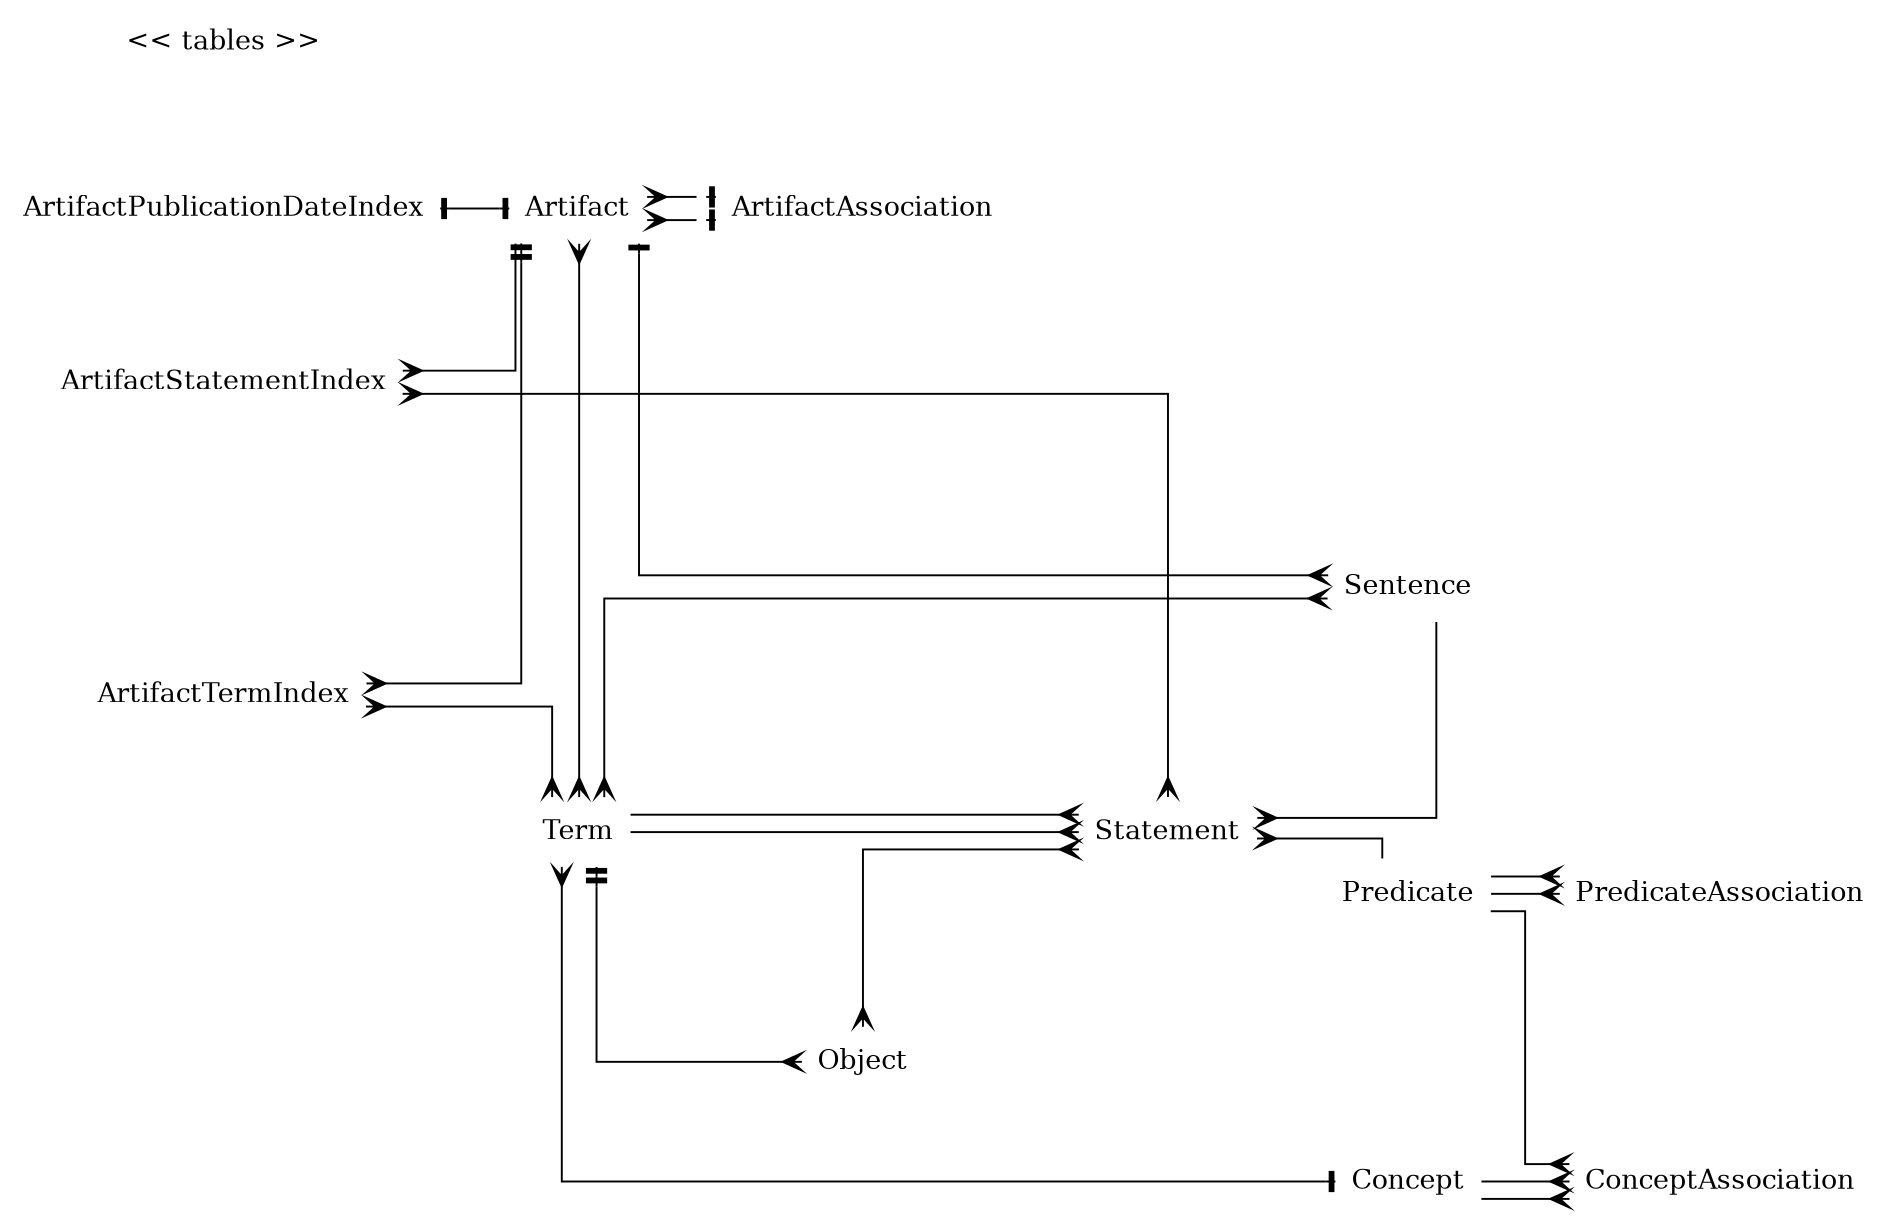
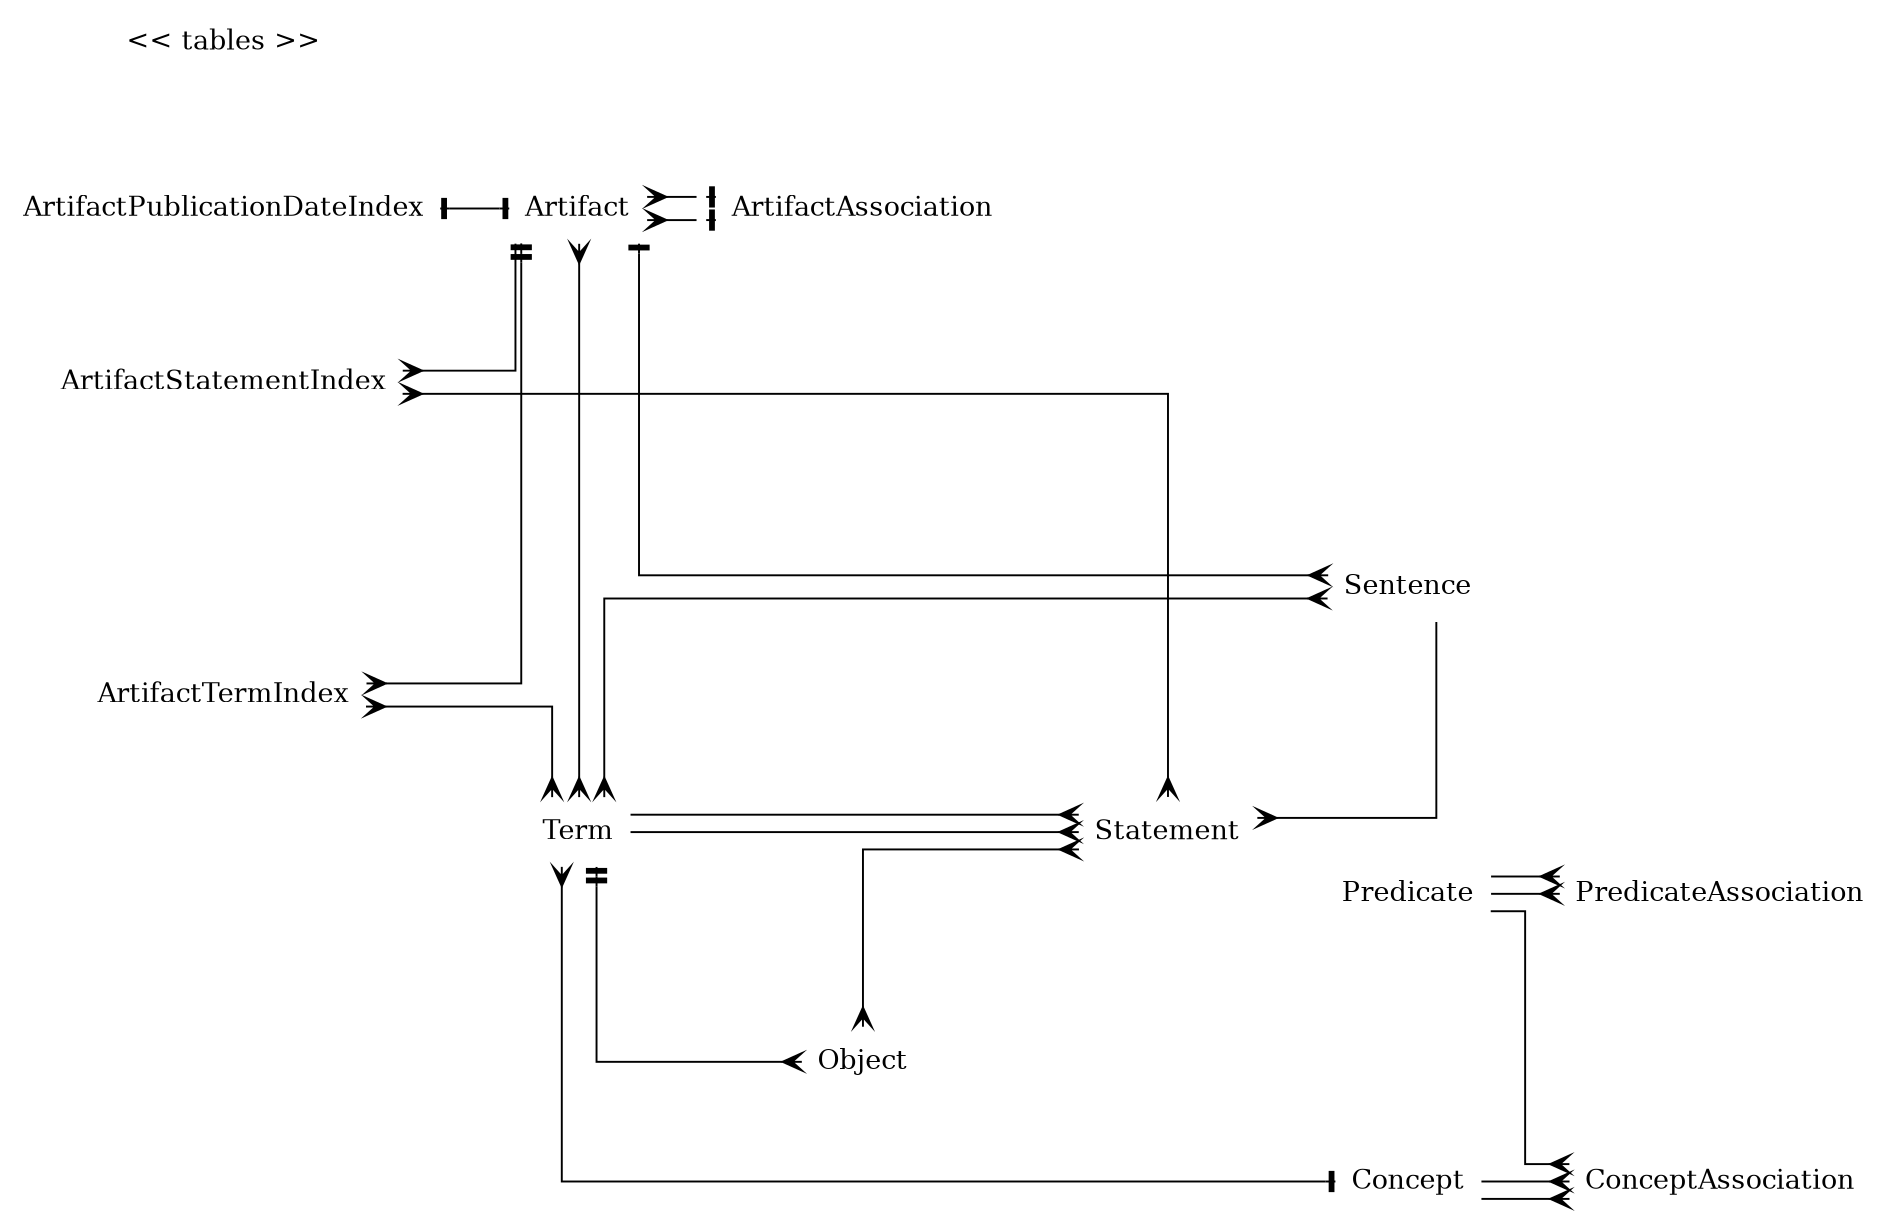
  digraph {
    nodesep=0.7
    rankdir=LR
    splines=ortho
    node [shape=plaintext]
    edge [arrowhead=crow arrowtail=crow dir=both]
    Artifact
    Term
    Sentence
    ArtifactAssociation
    Statement
    Object
    Concept
    "<< tables >>"
    Predicate
    ConceptAssociation
    PredicateAssociation
    ArtifactTermIndex
    ArtifactStatementIndex
    ArtifactPublicationDateIndex
    subgraph sub_1 {
      rank=same
      Artifact
      Term
    }
    Artifact -> Term
    Artifact -> Sentence [arrowtail=tee]
    Artifact -> ArtifactAssociation [arrowtail=tee]
    Artifact -> ArtifactAssociation [arrowtail=tee]
    Term -> Statement [arrowtail=none]
    Term -> Statement [arrowtail=none]
    Term -> Object [arrowtail=teetee]
    Term -> Concept [arrowhead=tee]
    Sentence -> Term
    Statement -> Sentence [arrowhead=none]
-   Statement -> Predicate [arrowhead=none]
    Object -> Statement
    Concept -> ConceptAssociation [arrowtail=none]
    Concept -> ConceptAssociation [arrowtail=none]
    Predicate -> ConceptAssociation [arrowtail=none]
    Predicate -> PredicateAssociation [arrowtail=none]
    Predicate -> PredicateAssociation [arrowtail=none]
    ArtifactTermIndex -> Artifact [arrowhead=teetee]
    ArtifactTermIndex -> Term
    ArtifactStatementIndex -> Artifact [arrowhead=none]
    ArtifactStatementIndex -> Statement
    ArtifactPublicationDateIndex -> Artifact [arrowhead=tee arrowtail=tee]
  }
